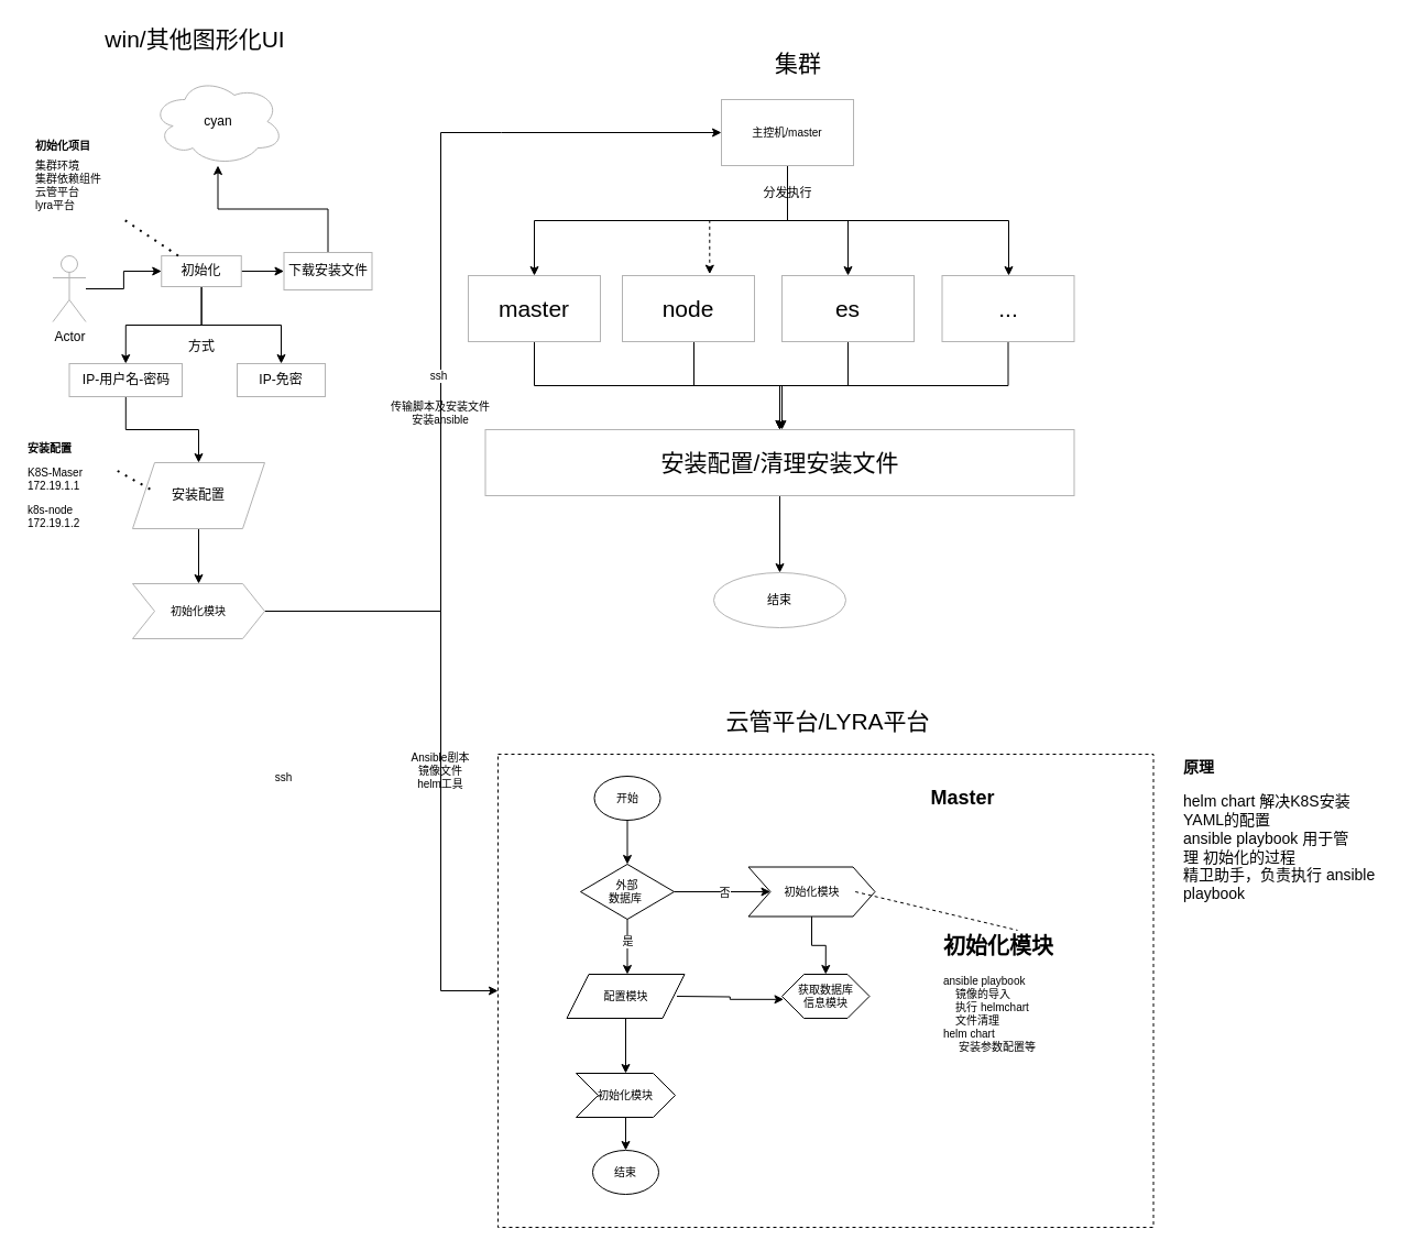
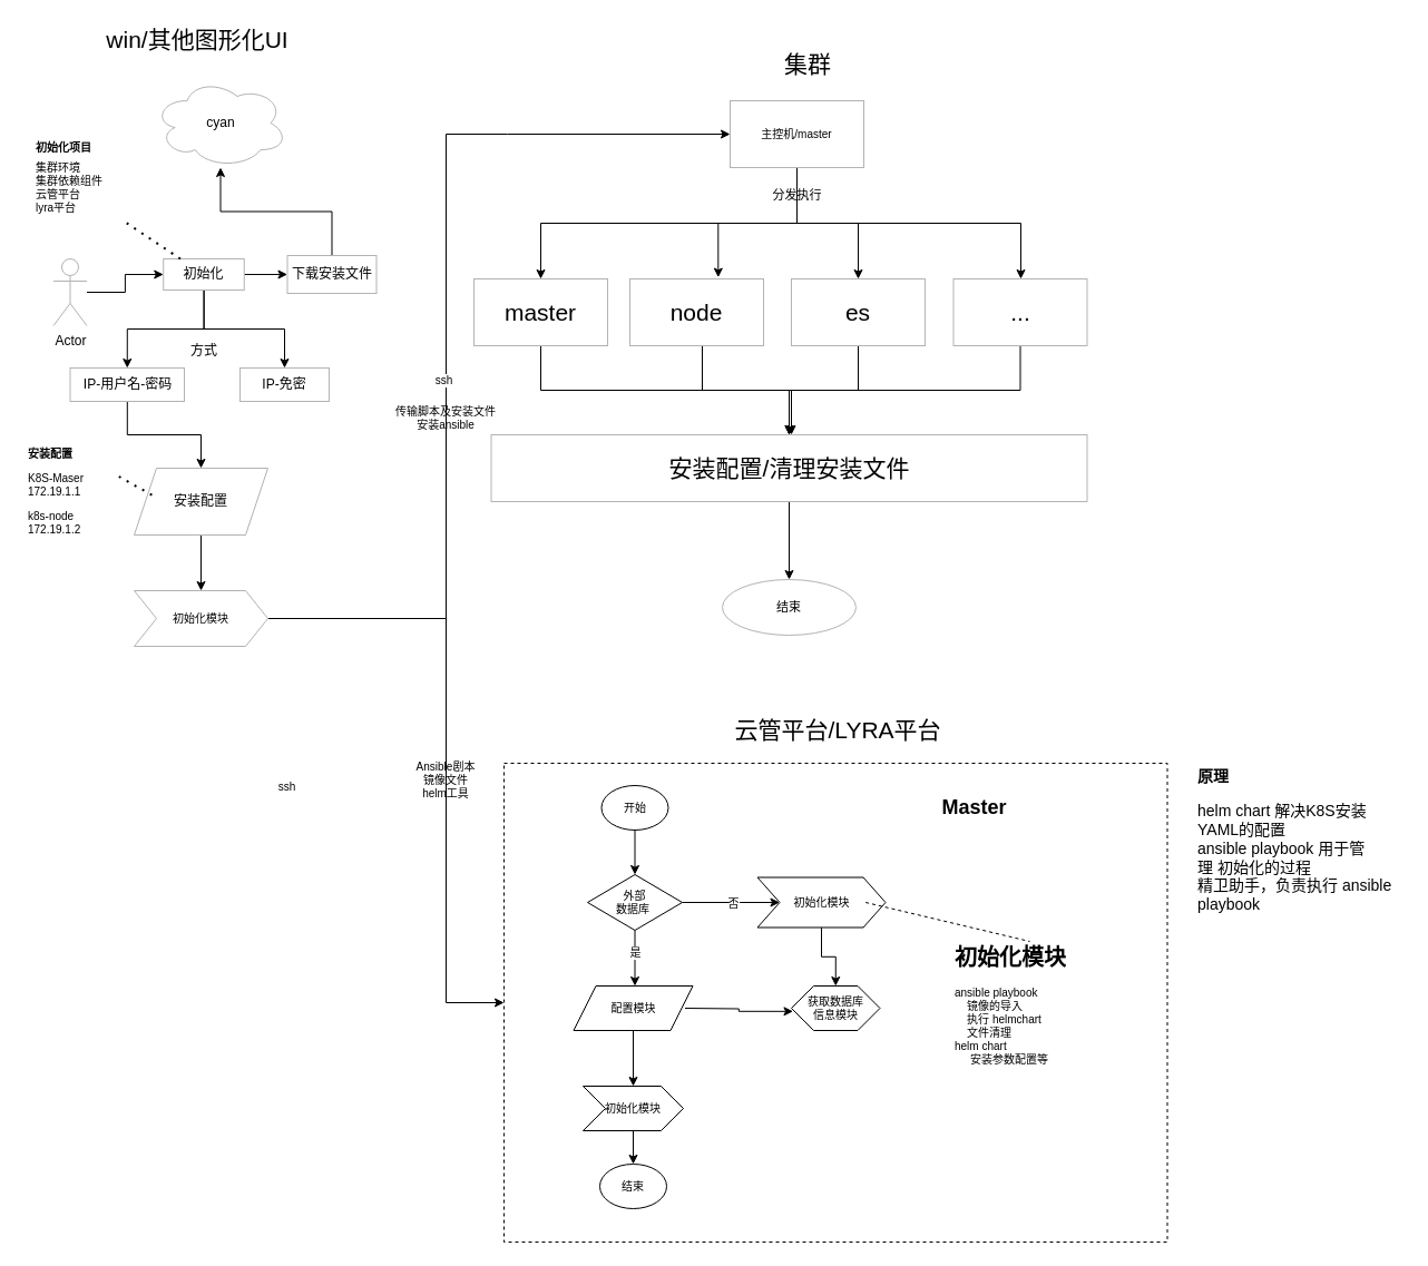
  <mxCell id="0" />
  <mxCell id="1" parent="0" />
  <mxCell id="2" value="" style="rounded=0;whiteSpace=wrap;html=1;fontSize=10;dashed=1;" vertex="1" parent="1"><mxGeometry x="452" y="685" width="595.5" height="430" as="geometry" /></mxCell>
  <mxCell id="3" value="cyan" style="ellipse;shape=cloud;whiteSpace=wrap;html=1;strokeColor=#B3B3B3;" vertex="1" parent="1"><mxGeometry x="137.5" y="70" width="120" height="80" as="geometry" /></mxCell>
  <mxCell id="4" style="edgeStyle=orthogonalEdgeStyle;rounded=0;orthogonalLoop=1;jettySize=auto;html=1;entryX=0;entryY=0.5;entryDx=0;entryDy=0;" edge="1" parent="1" source="5" target="9"><mxGeometry relative="1" as="geometry" /></mxCell>
  <mxCell id="5" value="Actor" style="shape=umlActor;verticalLabelPosition=bottom;verticalAlign=top;html=1;outlineConnect=0;strokeColor=#B3B3B3;" vertex="1" parent="1"><mxGeometry x="47.5" y="232" width="30" height="60" as="geometry" /></mxCell>
  <mxCell id="6" style="edgeStyle=orthogonalEdgeStyle;rounded=0;orthogonalLoop=1;jettySize=auto;html=1;entryX=0.5;entryY=0;entryDx=0;entryDy=0;" edge="1" parent="1" source="9" target="11"><mxGeometry relative="1" as="geometry"><mxPoint x="182.529" y="292" as="targetPoint" /></mxGeometry></mxCell>
  <mxCell id="7" style="edgeStyle=orthogonalEdgeStyle;rounded=0;orthogonalLoop=1;jettySize=auto;html=1;entryX=0.5;entryY=0;entryDx=0;entryDy=0;" edge="1" parent="1" source="9" target="12"><mxGeometry relative="1" as="geometry" /></mxCell>
  <mxCell id="8" value="" style="edgeStyle=orthogonalEdgeStyle;rounded=0;orthogonalLoop=1;jettySize=auto;html=1;" edge="1" parent="1" source="9" target="15"><mxGeometry relative="1" as="geometry" /></mxCell>
  <mxCell id="9" value="初始化" style="rounded=0;whiteSpace=wrap;html=1;strokeColor=#B3B3B3;" vertex="1" parent="1"><mxGeometry x="146.25" y="232" width="72.5" height="28" as="geometry" /></mxCell>
  <mxCell id="10" style="edgeStyle=orthogonalEdgeStyle;rounded=0;orthogonalLoop=1;jettySize=auto;html=1;entryX=0.5;entryY=0;entryDx=0;entryDy=0;" edge="1" parent="1" source="11" target="17"><mxGeometry relative="1" as="geometry" /></mxCell>
  <mxCell id="11" value="IP-用户名-密码" style="rounded=0;whiteSpace=wrap;html=1;strokeColor=#B3B3B3;" vertex="1" parent="1"><mxGeometry x="62.5" y="330" width="102.5" height="30" as="geometry" /></mxCell>
  <mxCell id="12" value="IP-免密" style="rounded=0;whiteSpace=wrap;html=1;strokeColor=#B3B3B3;" vertex="1" parent="1"><mxGeometry x="215" y="330" width="80" height="30" as="geometry" /></mxCell>
  <mxCell id="13" value="方式" style="text;html=1;strokeColor=none;fillColor=none;align=center;verticalAlign=middle;whiteSpace=wrap;rounded=0;" vertex="1" parent="1"><mxGeometry x="152.5" y="300" width="60" height="30" as="geometry" /></mxCell>
  <mxCell id="14" style="edgeStyle=orthogonalEdgeStyle;rounded=0;orthogonalLoop=1;jettySize=auto;html=1;" edge="1" parent="1" source="15" target="3"><mxGeometry relative="1" as="geometry" /></mxCell>
  <mxCell id="15" value="下载安装文件" style="whiteSpace=wrap;html=1;strokeColor=#B3B3B3;rounded=0;" vertex="1" parent="1"><mxGeometry x="257.5" y="229" width="80" height="34" as="geometry" /></mxCell>
  <mxCell id="16" style="edgeStyle=orthogonalEdgeStyle;rounded=0;orthogonalLoop=1;jettySize=auto;html=1;entryX=0.5;entryY=0;entryDx=0;entryDy=0;fontSize=10;" edge="1" parent="1" source="17" target="29"><mxGeometry relative="1" as="geometry" /></mxCell>
  <mxCell id="17" value="安装配置" style="shape=parallelogram;perimeter=parallelogramPerimeter;whiteSpace=wrap;html=1;fixedSize=1;strokeColor=#B3B3B3;" vertex="1" parent="1"><mxGeometry x="120" y="420" width="120" height="60" as="geometry" /></mxCell>
  <mxCell id="18" value="&lt;h1 style=&quot;font-size: 10px;&quot;&gt;安装配置&lt;/h1&gt;&lt;p style=&quot;font-size: 10px;&quot;&gt;K8S-Maser&lt;br style=&quot;font-size: 10px;&quot;&gt;172.19.1.1&lt;/p&gt;&lt;p style=&quot;font-size: 10px;&quot;&gt;k8s-node&lt;br style=&quot;font-size: 10px;&quot;&gt;&lt;span style=&quot;background-color: initial; font-size: 10px;&quot;&gt;172.19.1.2&lt;/span&gt;&lt;/p&gt;" style="text;html=1;strokeColor=none;fillColor=none;spacing=5;spacingTop=-20;overflow=hidden;rounded=0;fontSize=10;" vertex="1" parent="1"><mxGeometry x="20" y="405" width="86.25" height="90" as="geometry" /></mxCell>
- <mxCell id="19" style="edgeStyle=orthogonalEdgeStyle;rounded=0;orthogonalLoop=1;jettySize=auto;html=1;entryX=0.661;entryY=-0.023;entryDx=0;entryDy=0;entryPerimeter=0;fontSize=21;dashed=1;" edge="1" parent="1" source="23" target="36"><mxGeometry relative="1" as="geometry" /></mxCell>
+ <mxCell id="19" style="edgeStyle=orthogonalEdgeStyle;rounded=0;orthogonalLoop=1;jettySize=auto;html=1;entryX=0.661;entryY=-0.023;entryDx=0;entryDy=0;entryPerimeter=0;fontSize=21;" edge="1" parent="1" source="23" target="36"><mxGeometry relative="1" as="geometry" /></mxCell>
  <mxCell id="20" style="edgeStyle=orthogonalEdgeStyle;rounded=0;orthogonalLoop=1;jettySize=auto;html=1;entryX=0.5;entryY=0;entryDx=0;entryDy=0;fontSize=21;exitX=0.5;exitY=1;exitDx=0;exitDy=0;" edge="1" parent="1" source="23" target="38"><mxGeometry relative="1" as="geometry"><mxPoint x="645" y="160" as="sourcePoint" /></mxGeometry></mxCell>
  <mxCell id="21" style="edgeStyle=orthogonalEdgeStyle;rounded=0;orthogonalLoop=1;jettySize=auto;html=1;fontSize=21;" edge="1" parent="1" source="23" target="40"><mxGeometry relative="1" as="geometry"><Array as="points"><mxPoint x="715" y="200" /><mxPoint x="916" y="200" /></Array></mxGeometry></mxCell>
  <mxCell id="22" style="edgeStyle=orthogonalEdgeStyle;rounded=0;orthogonalLoop=1;jettySize=auto;html=1;entryX=0.5;entryY=0;entryDx=0;entryDy=0;fontSize=21;" edge="1" parent="1" source="23" target="34"><mxGeometry relative="1" as="geometry"><Array as="points"><mxPoint x="715" y="200" /><mxPoint x="485" y="200" /></Array></mxGeometry></mxCell>
  <mxCell id="23" value="主控机/master" style="rounded=0;whiteSpace=wrap;html=1;strokeColor=#B3B3B3;fontSize=10;" vertex="1" parent="1"><mxGeometry x="655" y="90" width="120" height="60" as="geometry" /></mxCell>
  <mxCell id="24" value="" style="endArrow=none;dashed=1;html=1;dashPattern=1 3;strokeWidth=2;rounded=0;fontSize=10;exitX=1;exitY=0.25;exitDx=0;exitDy=0;" edge="1" parent="1" source="18"><mxGeometry width="50" height="50" relative="1" as="geometry"><mxPoint x="87.5" y="495" as="sourcePoint" /><mxPoint x="137.5" y="445" as="targetPoint" /></mxGeometry></mxCell>
  <mxCell id="25" style="edgeStyle=orthogonalEdgeStyle;rounded=0;orthogonalLoop=1;jettySize=auto;html=1;entryX=0;entryY=0.5;entryDx=0;entryDy=0;fontSize=10;" edge="1" parent="1" source="29" target="23"><mxGeometry relative="1" as="geometry"><Array as="points"><mxPoint x="400" y="555" /><mxPoint x="400" y="120" /><mxPoint x="455" y="120" /></Array></mxGeometry></mxCell>
  <mxCell id="26" value="ssh" style="edgeLabel;html=1;align=center;verticalAlign=middle;resizable=0;points=[];fontSize=10;" vertex="1" connectable="0" parent="25"><mxGeometry x="0.45" y="1" relative="1" as="geometry"><mxPoint x="-24" y="221" as="offset" /></mxGeometry></mxCell>
  <mxCell id="27" style="edgeStyle=orthogonalEdgeStyle;rounded=0;orthogonalLoop=1;jettySize=auto;html=1;fontSize=10;entryX=0;entryY=0.5;entryDx=0;entryDy=0;" edge="1" parent="1" source="29" target="2"><mxGeometry relative="1" as="geometry"><mxPoint x="590" y="750" as="targetPoint" /><Array as="points"><mxPoint x="400" y="555" /><mxPoint x="400" y="900" /></Array></mxGeometry></mxCell>
  <mxCell id="28" value="ssh" style="edgeLabel;html=1;align=center;verticalAlign=middle;resizable=0;points=[];fontSize=10;" vertex="1" connectable="0" parent="27"><mxGeometry x="0.982" relative="1" as="geometry"><mxPoint x="-191" y="-195" as="offset" /></mxGeometry></mxCell>
  <mxCell id="29" value="初始化模块" style="shape=step;perimeter=stepPerimeter;whiteSpace=wrap;html=1;fixedSize=1;strokeColor=#B3B3B3;fontSize=10;" vertex="1" parent="1"><mxGeometry x="120" y="530" width="120" height="50" as="geometry" /></mxCell>
  <mxCell id="30" value="传输脚本及安装文件&lt;br&gt;安装ansible" style="text;html=1;strokeColor=none;fillColor=none;align=center;verticalAlign=middle;whiteSpace=wrap;rounded=0;fontSize=10;" vertex="1" parent="1"><mxGeometry x="335" y="360" width="130" height="30" as="geometry" /></mxCell>
  <mxCell id="31" value="win/其他图形化UI" style="text;html=1;strokeColor=none;fillColor=none;align=center;verticalAlign=middle;whiteSpace=wrap;rounded=0;fontSize=21;" vertex="1" parent="1"><mxGeometry x="84" y="20" width="186" height="30" as="geometry" /></mxCell>
  <mxCell id="32" value="集群" style="text;html=1;strokeColor=none;fillColor=none;align=center;verticalAlign=middle;whiteSpace=wrap;rounded=0;fontSize=21;" vertex="1" parent="1"><mxGeometry x="625" y="42" width="200" height="30" as="geometry" /></mxCell>
  <mxCell id="33" style="edgeStyle=orthogonalEdgeStyle;rounded=0;orthogonalLoop=1;jettySize=auto;html=1;entryX=0.5;entryY=0;entryDx=0;entryDy=0;fontSize=11;" edge="1" parent="1" source="34" target="43"><mxGeometry relative="1" as="geometry" /></mxCell>
  <mxCell id="34" value="master" style="rounded=0;whiteSpace=wrap;html=1;strokeColor=#B3B3B3;fontSize=21;" vertex="1" parent="1"><mxGeometry x="425" y="250" width="120" height="60" as="geometry" /></mxCell>
  <mxCell id="35" style="edgeStyle=orthogonalEdgeStyle;rounded=0;orthogonalLoop=1;jettySize=auto;html=1;fontSize=11;" edge="1" parent="1" source="36"><mxGeometry relative="1" as="geometry"><mxPoint x="710" y="390" as="targetPoint" /><Array as="points"><mxPoint x="630" y="350" /><mxPoint x="710" y="350" /></Array></mxGeometry></mxCell>
  <mxCell id="36" value="node" style="rounded=0;whiteSpace=wrap;html=1;strokeColor=#B3B3B3;fontSize=21;" vertex="1" parent="1"><mxGeometry x="565" y="250" width="120" height="60" as="geometry" /></mxCell>
  <mxCell id="37" style="edgeStyle=orthogonalEdgeStyle;rounded=0;orthogonalLoop=1;jettySize=auto;html=1;entryX=0.5;entryY=0;entryDx=0;entryDy=0;fontSize=11;" edge="1" parent="1" source="38" target="43"><mxGeometry relative="1" as="geometry" /></mxCell>
  <mxCell id="38" value="es" style="rounded=0;whiteSpace=wrap;html=1;strokeColor=#B3B3B3;fontSize=21;" vertex="1" parent="1"><mxGeometry x="710" y="250" width="120" height="60" as="geometry" /></mxCell>
  <mxCell id="39" style="edgeStyle=orthogonalEdgeStyle;rounded=0;orthogonalLoop=1;jettySize=auto;html=1;entryX=0.5;entryY=0;entryDx=0;entryDy=0;fontSize=11;" edge="1" parent="1" source="40" target="43"><mxGeometry relative="1" as="geometry" /></mxCell>
  <mxCell id="40" value="..." style="rounded=0;whiteSpace=wrap;html=1;strokeColor=#B3B3B3;fontSize=21;" vertex="1" parent="1"><mxGeometry x="855.5" y="250" width="120" height="60" as="geometry" /></mxCell>
  <mxCell id="41" value="分发执行" style="text;html=1;strokeColor=none;fillColor=none;align=center;verticalAlign=middle;whiteSpace=wrap;rounded=0;fontSize=11;" vertex="1" parent="1"><mxGeometry x="631.5" y="160" width="167" height="30" as="geometry" /></mxCell>
  <mxCell id="42" style="edgeStyle=orthogonalEdgeStyle;rounded=0;orthogonalLoop=1;jettySize=auto;html=1;entryX=0.5;entryY=0;entryDx=0;entryDy=0;fontSize=11;" edge="1" parent="1" source="43" target="44"><mxGeometry relative="1" as="geometry" /></mxCell>
  <mxCell id="43" value="安装配置/清理安装文件" style="rounded=0;whiteSpace=wrap;html=1;strokeColor=#B3B3B3;fontSize=21;" vertex="1" parent="1"><mxGeometry x="440.5" y="390" width="535" height="60" as="geometry" /></mxCell>
  <mxCell id="44" value="结束" style="ellipse;whiteSpace=wrap;html=1;strokeColor=#B3B3B3;fontSize=11;" vertex="1" parent="1"><mxGeometry x="648" y="520" width="120" height="50" as="geometry" /></mxCell>
  <mxCell id="45" value="&lt;h1 style=&quot;font-size: 10px;&quot;&gt;初始化项目&lt;/h1&gt;&lt;div style=&quot;font-size: 10px;&quot;&gt;集群环境&lt;/div&gt;&lt;div style=&quot;font-size: 10px;&quot;&gt;集群依赖组件&lt;/div&gt;&lt;div style=&quot;font-size: 10px;&quot;&gt;云管平台&lt;/div&gt;&lt;div style=&quot;font-size: 10px;&quot;&gt;lyra平台&lt;/div&gt;" style="text;html=1;strokeColor=none;fillColor=none;spacing=5;spacingTop=-20;whiteSpace=wrap;overflow=hidden;rounded=0;fontSize=10;" vertex="1" parent="1"><mxGeometry x="26.88" y="130" width="83.12" height="80" as="geometry" /></mxCell>
  <mxCell id="46" value="" style="endArrow=none;dashed=1;html=1;dashPattern=1 3;strokeWidth=2;rounded=0;fontSize=10;" edge="1" parent="1" source="9" target="45"><mxGeometry width="50" height="50" relative="1" as="geometry"><mxPoint x="90" y="230" as="sourcePoint" /><mxPoint x="140" y="180" as="targetPoint" /></mxGeometry></mxCell>
  <mxCell id="47" value="Ansible剧本&lt;br&gt;镜像文件&lt;br&gt;helm工具" style="text;html=1;strokeColor=none;fillColor=none;align=center;verticalAlign=middle;whiteSpace=wrap;rounded=0;fontSize=10;" vertex="1" parent="1"><mxGeometry x="335" y="670" width="130" height="60" as="geometry" /></mxCell>
  <mxCell id="48" value="云管平台/LYRA平台" style="text;html=1;strokeColor=none;fillColor=none;align=center;verticalAlign=middle;whiteSpace=wrap;rounded=0;fontSize=21;" vertex="1" parent="1"><mxGeometry x="651.5" y="640" width="200" height="30" as="geometry" /></mxCell>
  <mxCell id="49" style="edgeStyle=orthogonalEdgeStyle;rounded=0;orthogonalLoop=1;jettySize=auto;html=1;fontSize=10;" edge="1" parent="1" source="53"><mxGeometry relative="1" as="geometry"><mxPoint x="569.5" y="885" as="targetPoint" /></mxGeometry></mxCell>
  <mxCell id="50" value="是" style="edgeLabel;html=1;align=center;verticalAlign=middle;resizable=0;points=[];fontSize=10;" vertex="1" connectable="0" parent="49"><mxGeometry x="0.779" y="-1" relative="1" as="geometry"><mxPoint x="1" y="-25" as="offset" /></mxGeometry></mxCell>
  <mxCell id="51" style="edgeStyle=orthogonalEdgeStyle;rounded=0;orthogonalLoop=1;jettySize=auto;html=1;fontSize=10;entryX=0;entryY=0.5;entryDx=0;entryDy=0;" edge="1" parent="1" source="53" target="55"><mxGeometry relative="1" as="geometry"><mxPoint x="694" y="810.067" as="targetPoint" /></mxGeometry></mxCell>
  <mxCell id="52" value="否" style="edgeLabel;html=1;align=center;verticalAlign=middle;resizable=0;points=[];fontSize=10;" vertex="1" connectable="0" parent="51"><mxGeometry x="0.86" y="-1" relative="1" as="geometry"><mxPoint x="-36" y="-1" as="offset" /></mxGeometry></mxCell>
  <mxCell id="53" value="外部&lt;br&gt;数据库&amp;nbsp;" style="rhombus;whiteSpace=wrap;html=1;fontSize=10;" vertex="1" parent="1"><mxGeometry x="527" y="785" width="85" height="50" as="geometry" /></mxCell>
  <mxCell id="54" style="edgeStyle=orthogonalEdgeStyle;rounded=0;orthogonalLoop=1;jettySize=auto;html=1;entryX=0.5;entryY=0;entryDx=0;entryDy=0;fontSize=10;" edge="1" parent="1" source="55" target="58"><mxGeometry relative="1" as="geometry" /></mxCell>
  <mxCell id="55" value="初始化模块" style="shape=step;perimeter=stepPerimeter;whiteSpace=wrap;html=1;fixedSize=1;fontSize=10;" vertex="1" parent="1"><mxGeometry x="679.5" y="787.5" width="115" height="45" as="geometry" /></mxCell>
  <mxCell id="56" value="&lt;h1&gt;初始化模块&lt;/h1&gt;&lt;p&gt;ansible playbook&lt;br&gt;&amp;nbsp; &amp;nbsp; 镜像的导入&lt;br&gt;&amp;nbsp; &amp;nbsp; 执行 helmchart&lt;br&gt;&amp;nbsp; &amp;nbsp; 文件清理&lt;br&gt;helm chart&amp;nbsp;&lt;br&gt;&amp;nbsp; &amp;nbsp; &amp;nbsp;安装参数配置等&amp;nbsp;&lt;br&gt;&lt;br&gt;&lt;br&gt;&lt;/p&gt;" style="text;html=1;strokeColor=none;fillColor=none;spacing=5;spacingTop=-20;whiteSpace=wrap;overflow=hidden;rounded=0;fontSize=10;" vertex="1" parent="1"><mxGeometry x="851.5" y="845" width="145" height="130" as="geometry" /></mxCell>
  <mxCell id="57" style="edgeStyle=orthogonalEdgeStyle;rounded=0;orthogonalLoop=1;jettySize=auto;html=1;entryX=0.019;entryY=0.571;entryDx=0;entryDy=0;entryPerimeter=0;fontSize=10;" edge="1" parent="1" target="58"><mxGeometry relative="1" as="geometry"><mxPoint x="614.5" y="905" as="sourcePoint" /></mxGeometry></mxCell>
  <mxCell id="58" value="获取数据库&lt;br&gt;信息模块" style="shape=hexagon;perimeter=hexagonPerimeter2;whiteSpace=wrap;html=1;fixedSize=1;fontSize=10;" vertex="1" parent="1"><mxGeometry x="710" y="885" width="79.5" height="40" as="geometry" /></mxCell>
  <mxCell id="59" style="edgeStyle=orthogonalEdgeStyle;rounded=0;orthogonalLoop=1;jettySize=auto;html=1;fontSize=10;" edge="1" parent="1" source="60" target="63"><mxGeometry relative="1" as="geometry" /></mxCell>
  <mxCell id="60" value="配置模块" style="shape=parallelogram;perimeter=parallelogramPerimeter;whiteSpace=wrap;html=1;fixedSize=1;fontSize=10;" vertex="1" parent="1"><mxGeometry x="514.5" y="885" width="107" height="40" as="geometry" /></mxCell>
  <mxCell id="61" value="结束" style="ellipse;whiteSpace=wrap;html=1;fontSize=10;" vertex="1" parent="1"><mxGeometry x="538" y="1045" width="60" height="40" as="geometry" /></mxCell>
  <mxCell id="62" style="edgeStyle=orthogonalEdgeStyle;rounded=0;orthogonalLoop=1;jettySize=auto;html=1;entryX=0.5;entryY=0;entryDx=0;entryDy=0;fontSize=10;" edge="1" parent="1" source="63" target="61"><mxGeometry relative="1" as="geometry" /></mxCell>
  <mxCell id="63" value="初始化模块" style="shape=step;perimeter=stepPerimeter;whiteSpace=wrap;html=1;fixedSize=1;fontSize=10;" vertex="1" parent="1"><mxGeometry x="523" y="975" width="90" height="40" as="geometry" /></mxCell>
  <mxCell id="64" value="" style="endArrow=none;dashed=1;html=1;rounded=0;fontSize=10;entryX=0.5;entryY=0;entryDx=0;entryDy=0;" edge="1" parent="1" target="56"><mxGeometry width="50" height="50" relative="1" as="geometry"><mxPoint x="776.67" y="810" as="sourcePoint" /><mxPoint x="1016.17" y="725" as="targetPoint" /></mxGeometry></mxCell>
  <mxCell id="65" style="edgeStyle=orthogonalEdgeStyle;rounded=0;orthogonalLoop=1;jettySize=auto;html=1;fontSize=10;" edge="1" parent="1" source="66" target="53"><mxGeometry relative="1" as="geometry" /></mxCell>
  <mxCell id="66" value="开始" style="ellipse;whiteSpace=wrap;html=1;fontSize=10;" vertex="1" parent="1"><mxGeometry x="539.5" y="705" width="60" height="40" as="geometry" /></mxCell>
  <mxCell id="67" value="Master&amp;nbsp;" style="text;html=1;strokeColor=none;fillColor=none;align=center;verticalAlign=middle;whiteSpace=wrap;rounded=0;dashed=1;fontSize=18;fontStyle=1" vertex="1" parent="1"><mxGeometry x="847" y="710" width="60" height="30" as="geometry" /></mxCell>
  <mxCell id="68" value="&lt;h1 style=&quot;font-size: 14px;&quot;&gt;原理&lt;/h1&gt;&lt;p style=&quot;font-size: 14px;&quot;&gt;helm chart&amp;nbsp;解决K8S安装YAML的配置&lt;br style=&quot;font-size: 14px;&quot;&gt;ansible playbook&amp;nbsp;用于管理&amp;nbsp;初始化的过程&amp;nbsp;&lt;br&gt;精卫助手，负责执行 ansible playbook&amp;nbsp;&lt;/p&gt;" style="text;html=1;strokeColor=none;fillColor=none;spacing=5;spacingTop=-20;whiteSpace=wrap;overflow=hidden;rounded=0;fontSize=14;" vertex="1" parent="1"><mxGeometry x="1070" y="690" width="190" height="130" as="geometry" /></mxCell>
